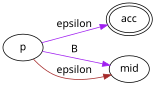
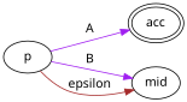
  digraph {
    fontname="Noto Sans"
    rankdir=LR
    node [fontname="Noto Sans"]
    edge [color=purple fontname="Noto Sans"]
    acc [peripheries=2]
    p
    mid
-   p -> acc [label=epsilon]
+   p -> acc [label=A]
    p -> mid [label=B]
    p -> mid [color=brown label=epsilon]
  }
